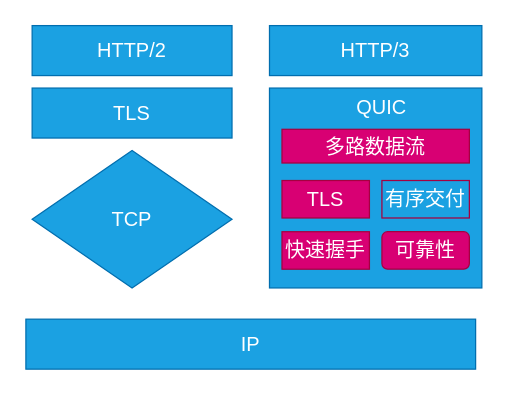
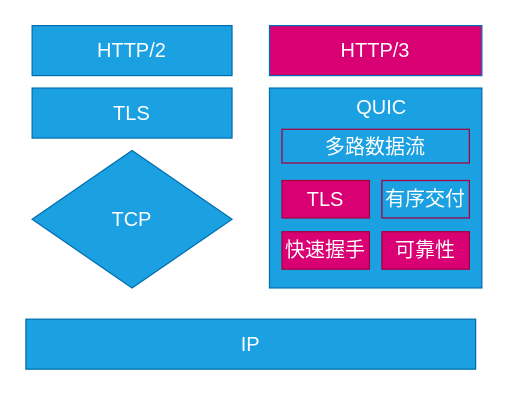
  <mxCell id="0" />
  <mxCell id="1" parent="0" />
  <mxCell id="2" value="HTTP/2" style="rounded=0;whiteSpace=wrap;html=1;fillColor=#1ba1e2;fontColor=#ffffff;strokeColor=#006EAF;fontSize=16;" vertex="1" parent="1"><mxGeometry x="25" y="20" width="160" height="40" as="geometry" /></mxCell>
  <mxCell id="3" value="TLS" style="rounded=0;whiteSpace=wrap;html=1;fillColor=#1ba1e2;fontColor=#ffffff;strokeColor=#006EAF;fontSize=16;" vertex="1" parent="1"><mxGeometry x="25" y="70" width="160" height="40" as="geometry" /></mxCell>
  <mxCell id="4" value="TCP" style="rhombus;whiteSpace=wrap;html=1;fillColor=#1ba1e2;fontColor=#ffffff;strokeColor=#006EAF;fontSize=16;" vertex="1" parent="1"><mxGeometry x="25" y="120" width="160" height="110" as="geometry" /></mxCell>
- <mxCell id="5" value="HTTP/3" style="rounded=0;whiteSpace=wrap;html=1;fillColor=#1ba1e2;fontColor=#ffffff;strokeColor=#006EAF;fontSize=16;" vertex="1" parent="1"><mxGeometry x="215" y="20" width="170" height="40" as="geometry" /></mxCell>
+ <mxCell id="5" value="HTTP/3" style="rounded=0;whiteSpace=wrap;html=1;fillColor=#d80073;fontColor=#ffffff;strokeColor=#006EAF;fontSize=16;" vertex="1" parent="1"><mxGeometry x="215" y="20" width="170" height="40" as="geometry" /></mxCell>
  <mxCell id="6" value="" style="rounded=0;whiteSpace=wrap;html=1;fillColor=#1ba1e2;fontColor=#ffffff;strokeColor=#006EAF;fontSize=16;" vertex="1" parent="1"><mxGeometry x="215" y="70" width="170" height="160" as="geometry" /></mxCell>
- <mxCell id="7" value="多路数据流" style="rounded=0;whiteSpace=wrap;html=1;fillColor=#d80073;fontColor=#ffffff;strokeColor=#A50040;fontSize=16;" vertex="1" parent="1"><mxGeometry x="225" y="103" width="150" height="27" as="geometry" /></mxCell>
+ <mxCell id="7" value="多路数据流" style="rounded=0;whiteSpace=wrap;html=1;fillColor=#1ba1e2;fontColor=#ffffff;strokeColor=#A50040;fontSize=16;" vertex="1" parent="1"><mxGeometry x="225" y="103" width="150" height="27" as="geometry" /></mxCell>
  <mxCell id="8" value="TLS" style="rounded=0;whiteSpace=wrap;html=1;fillColor=#d80073;fontColor=#ffffff;strokeColor=#A50040;fontSize=16;" vertex="1" parent="1"><mxGeometry x="225" y="144" width="70" height="30" as="geometry" /></mxCell>
  <mxCell id="9" value="有序交付" style="rounded=0;whiteSpace=wrap;html=1;fillColor=#1ba1e2;fontColor=#ffffff;strokeColor=#A50040;fontSize=16;" vertex="1" parent="1"><mxGeometry x="305" y="144" width="70" height="30" as="geometry" /></mxCell>
  <mxCell id="10" value="快速握手" style="rounded=0;whiteSpace=wrap;html=1;fillColor=#d80073;fontColor=#ffffff;strokeColor=#A50040;fontSize=16;" vertex="1" parent="1"><mxGeometry x="225" y="185" width="70" height="30" as="geometry" /></mxCell>
- <mxCell id="11" value="可靠性" style="whiteSpace=wrap;html=1;fillColor=#d80073;fontColor=#ffffff;strokeColor=#A50040;fontSize=16;rounded=1;" vertex="1" parent="1"><mxGeometry x="305" y="185" width="70" height="30" as="geometry" /></mxCell>
+ <mxCell id="11" value="可靠性" style="rounded=0;whiteSpace=wrap;html=1;fillColor=#d80073;fontColor=#ffffff;strokeColor=#A50040;fontSize=16;" vertex="1" parent="1"><mxGeometry x="305" y="185" width="70" height="30" as="geometry" /></mxCell>
  <mxCell id="12" value="QUIC" style="text;html=1;strokeColor=none;fillColor=none;align=center;verticalAlign=middle;whiteSpace=wrap;rounded=0;fontSize=16;fontColor=#FFFFFF;" vertex="1" parent="1"><mxGeometry x="275" y="70" width="60" height="30" as="geometry" /></mxCell>
  <mxCell id="13" value="IP" style="rounded=0;whiteSpace=wrap;html=1;fillColor=#1ba1e2;fontColor=#ffffff;strokeColor=#006EAF;fontSize=16;" vertex="1" parent="1"><mxGeometry x="20" y="255" width="360" height="40" as="geometry" /></mxCell>
